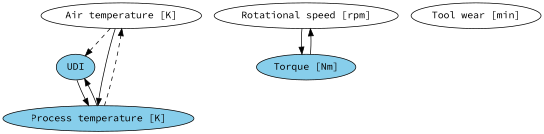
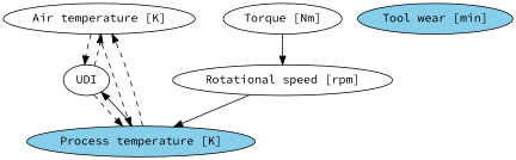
  strict digraph {
    fontname="Source Code Pro"
    node [fillcolor=skyblue fontname="Source Code Pro" style=filled]
    edge [fontname="Source Code Pro" style=dashed]
    "Air temperature [K]" [fillcolor=white]
-   UDI
+   UDI [fillcolor=white]
    "Process temperature [K]"
    "Rotational speed [rpm]" [fillcolor=white]
-   "Torque [Nm]"
-   "Tool wear [min]" [fillcolor=white]
+   "Torque [Nm]" [fillcolor=white]
+   "Tool wear [min]"
    "Air temperature [K]" -> UDI
-   "Air temperature [K]" -> "Process temperature [K]" [style=solid]
-   UDI -> "Process temperature [K]" [style=solid]
+   "Air temperature [K]" -> "Process temperature [K]"
+   UDI -> "Air temperature [K]"
+   UDI -> "Process temperature [K]"
    "Process temperature [K]" -> "Air temperature [K]"
    "Process temperature [K]" -> UDI [style=solid]
-   "Rotational speed [rpm]" -> "Torque [Nm]" [style=solid]
+   "Rotational speed [rpm]" -> "Process temperature [K]" [style=solid]
    "Torque [Nm]" -> "Rotational speed [rpm]" [style=solid]
  }
